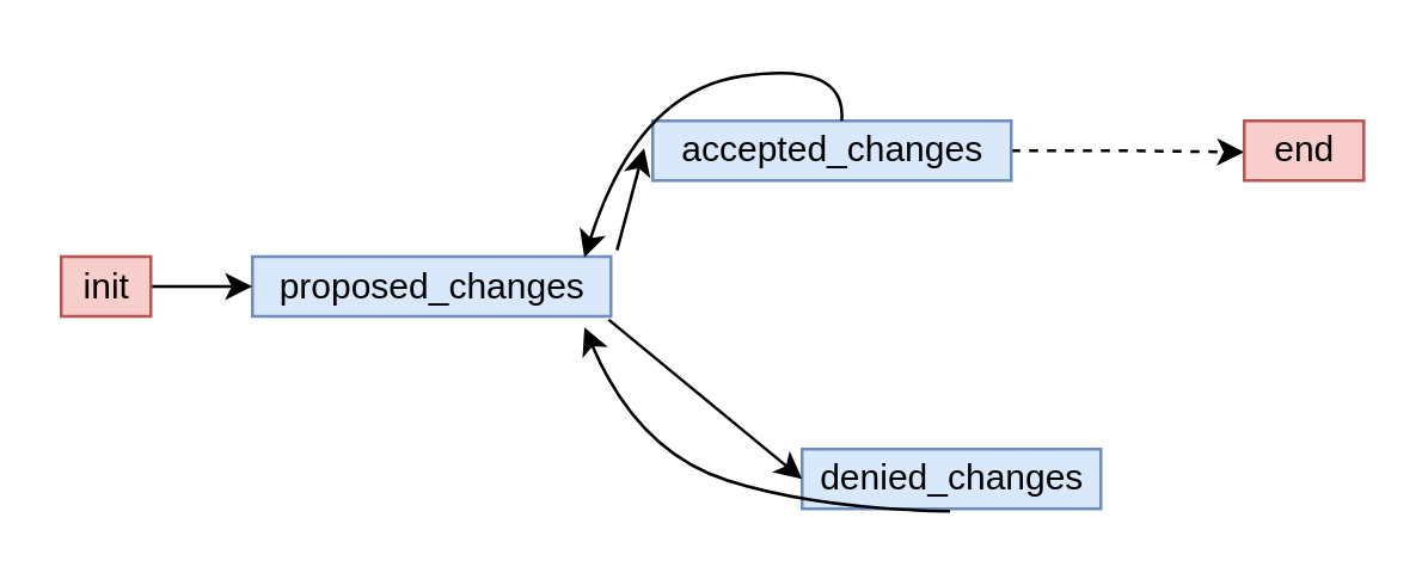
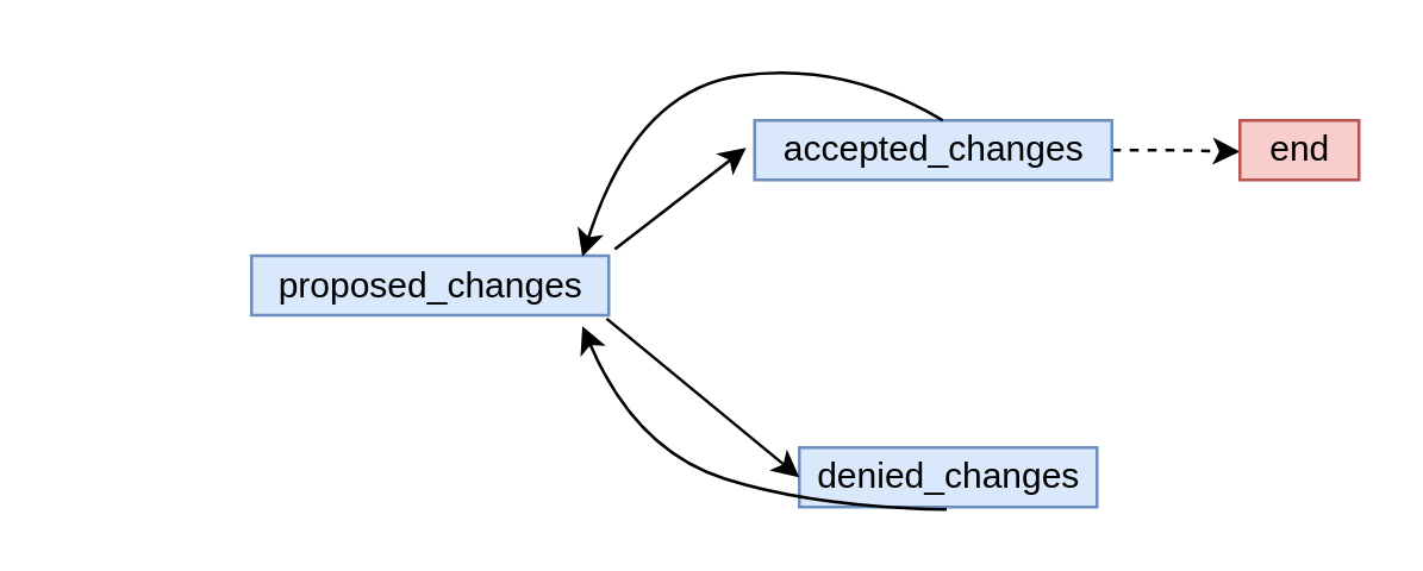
  <mxCell id="0" />
  <mxCell id="1" parent="0" />
  <mxCell id="2" style="edgeStyle=none;rounded=0;orthogonalLoop=1;jettySize=auto;html=1;entryX=-0.024;entryY=0.458;entryDx=0;entryDy=0;entryPerimeter=0;exitX=1.017;exitY=-0.108;exitDx=0;exitDy=0;exitPerimeter=0;" parent="1" source="3" target="7" edge="1"><mxGeometry relative="1" as="geometry" /></mxCell>
  <mxCell id="3" value="proposed_changes" style="text;html=1;align=center;verticalAlign=middle;resizable=0;points=[];autosize=1;strokeColor=#6c8ebf;fillColor=#dae8fc;" parent="1" vertex="1"><mxGeometry x="84" y="85.5" width="120" height="20" as="geometry" /></mxCell>
- <mxCell id="4" style="edgeStyle=orthogonalEdgeStyle;rounded=0;orthogonalLoop=1;jettySize=auto;html=1;" parent="1" source="5" target="3" edge="1"><mxGeometry relative="1" as="geometry" /></mxCell>
- <mxCell id="5" value="init" style="text;html=1;align=center;verticalAlign=middle;resizable=0;points=[];autosize=1;strokeColor=#b85450;fillColor=#f8cecc;" parent="1" vertex="1"><mxGeometry x="20" y="85.5" width="30" height="20" as="geometry" /></mxCell>
  <mxCell id="6" style="edgeStyle=orthogonalEdgeStyle;rounded=0;orthogonalLoop=1;jettySize=auto;html=1;entryX=0.001;entryY=0.525;entryDx=0;entryDy=0;entryPerimeter=0;dashed=1;" edge="1" parent="1" source="7" target="8"><mxGeometry relative="1" as="geometry"><mxPoint x="413" y="50" as="targetPoint" /></mxGeometry></mxCell>
- <mxCell id="7" value="accepted_changes" style="text;html=1;align=center;verticalAlign=middle;resizable=0;points=[];autosize=1;strokeColor=#6c8ebf;fillColor=#dae8fc;" parent="1" vertex="1"><mxGeometry x="218" y="40" width="120" height="20" as="geometry" /></mxCell>
+ <mxCell id="7" value="accepted_changes" style="text;html=1;align=center;verticalAlign=middle;resizable=0;points=[];autosize=1;strokeColor=#6c8ebf;fillColor=#dae8fc;" parent="1" vertex="1"><mxGeometry x="253" y="40" width="120" height="20" as="geometry" /></mxCell>
  <mxCell id="8" value="end" style="text;html=1;align=center;verticalAlign=middle;resizable=0;points=[];autosize=1;strokeColor=#b85450;fillColor=#f8cecc;" parent="1" vertex="1"><mxGeometry x="416" y="40" width="40" height="20" as="geometry" /></mxCell>
  <mxCell id="9" style="orthogonalLoop=1;jettySize=auto;html=1;curved=1;sourcePerimeterSpacing=5;targetPerimeterSpacing=5;exitX=0.926;exitY=0.017;exitDx=0;exitDy=0;exitPerimeter=0;startArrow=classic;startFill=1;endArrow=none;endFill=0;entryX=0.527;entryY=0;entryDx=0;entryDy=0;entryPerimeter=0;" parent="1" source="3" target="7" edge="1"><mxGeometry relative="1" as="geometry"><Array as="points"><mxPoint x="213" y="30" /><mxPoint x="283" y="20" /></Array><mxPoint x="198.95" y="85.5" as="sourcePoint" /><mxPoint x="369" y="40" as="targetPoint" /></mxGeometry></mxCell>
  <mxCell id="10" value="denied_changes" style="text;html=1;align=center;verticalAlign=middle;resizable=0;points=[];autosize=1;strokeColor=#6c8ebf;fillColor=#dae8fc;" parent="1" vertex="1"><mxGeometry x="268" y="150" width="100" height="20" as="geometry" /></mxCell>
  <mxCell id="11" style="edgeStyle=none;rounded=0;orthogonalLoop=1;jettySize=auto;html=1;entryX=0;entryY=0.5;entryDx=0;entryDy=0;entryPerimeter=0;exitX=0.994;exitY=1.058;exitDx=0;exitDy=0;exitPerimeter=0;" parent="1" source="3" target="10" edge="1"><mxGeometry relative="1" as="geometry"><mxPoint x="210.87" y="93.34" as="sourcePoint" /><mxPoint x="265.36" y="59.16" as="targetPoint" /></mxGeometry></mxCell>
  <mxCell id="12" style="orthogonalLoop=1;jettySize=auto;html=1;curved=1;sourcePerimeterSpacing=5;targetPerimeterSpacing=5;exitX=0.926;exitY=1.183;exitDx=0;exitDy=0;exitPerimeter=0;startArrow=classic;startFill=1;endArrow=none;endFill=0;entryX=0.495;entryY=1.042;entryDx=0;entryDy=0;entryPerimeter=0;" parent="1" source="3" target="10" edge="1"><mxGeometry relative="1" as="geometry"><Array as="points"><mxPoint x="213" y="151" /><mxPoint x="273" y="170" /></Array><mxPoint x="223.93" y="263.84" as="sourcePoint" /><mxPoint x="402.07" y="218" as="targetPoint" /></mxGeometry></mxCell>
